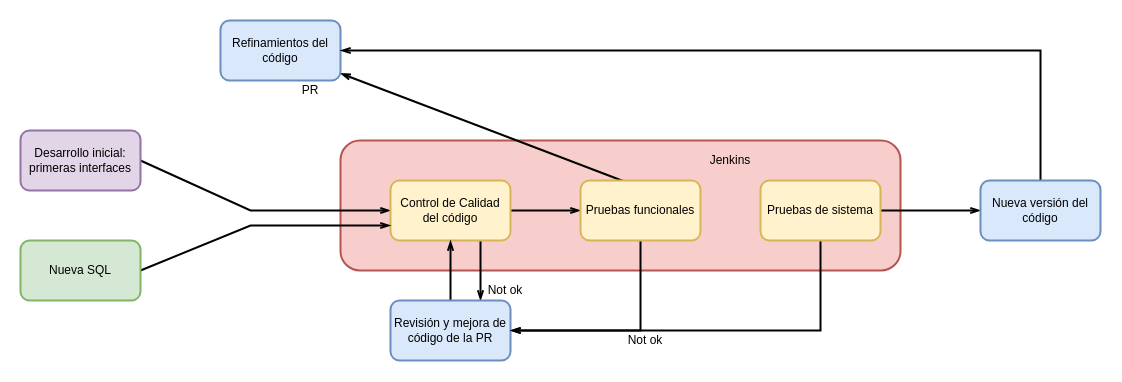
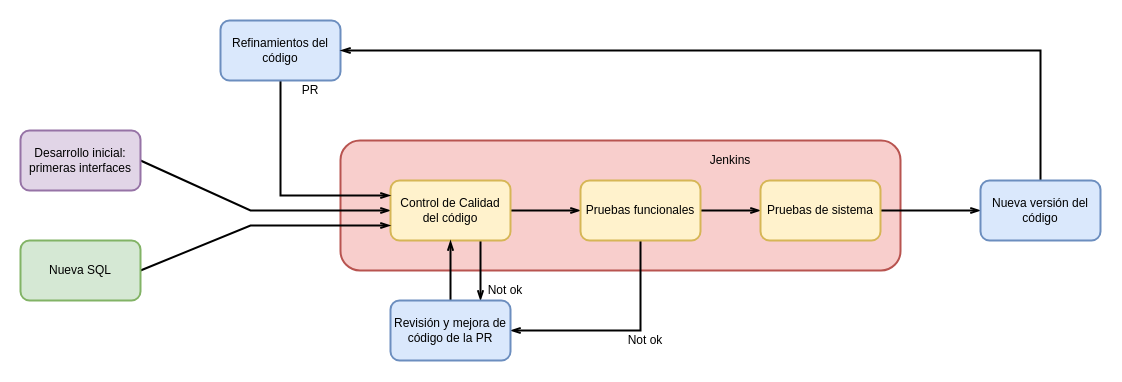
  <mxCell id="0" style=";html=1;" />
  <mxCell id="1" style=";html=1;" parent="0" />
  <mxCell id="2" value="" style="rounded=1;whiteSpace=wrap;html=1;fillColor=#f8cecc;strokeColor=#b85450;strokeWidth=2;" vertex="1" parent="1"><mxGeometry x="340" y="140" width="560" height="130" as="geometry" /></mxCell>
  <mxCell id="3" style="edgeStyle=none;rounded=0;orthogonalLoop=1;jettySize=auto;html=1;exitX=1;exitY=0.5;exitDx=0;exitDy=0;entryX=0;entryY=0.5;entryDx=0;entryDy=0;endArrow=openThin;endFill=0;strokeWidth=2;" edge="1" parent="1" source="4" target="7"><mxGeometry relative="1" as="geometry"><Array as="points"><mxPoint x="250" y="210" /></Array></mxGeometry></mxCell>
  <mxCell id="4" value="Desarrollo inicial:&lt;br&gt;primeras interfaces&lt;br&gt;" style="rounded=1;whiteSpace=wrap;html=1;strokeWidth=2;strokeColor=#9673a6;fillColor=#e1d5e7;" vertex="1" parent="1"><mxGeometry x="20" y="130" width="120" height="60" as="geometry" /></mxCell>
  <mxCell id="5" style="edgeStyle=none;rounded=0;orthogonalLoop=1;jettySize=auto;html=1;exitX=1;exitY=0.5;exitDx=0;exitDy=0;entryX=0;entryY=0.5;entryDx=0;entryDy=0;endArrow=openThin;endFill=0;strokeWidth=2;" edge="1" parent="1" source="7" target="12"><mxGeometry relative="1" as="geometry" /></mxCell>
  <mxCell id="6" style="edgeStyle=none;rounded=0;orthogonalLoop=1;jettySize=auto;html=1;exitX=0.75;exitY=1;exitDx=0;exitDy=0;entryX=0.75;entryY=0;entryDx=0;entryDy=0;endArrow=openThin;endFill=0;strokeWidth=2;" edge="1" parent="1" source="7" target="17"><mxGeometry relative="1" as="geometry" /></mxCell>
  <mxCell id="7" value="Control de Calidad del código" style="rounded=1;whiteSpace=wrap;html=1;strokeWidth=2;strokeColor=#d6b656;fillColor=#fff2cc;" vertex="1" parent="1"><mxGeometry x="390" y="180" width="120" height="60" as="geometry" /></mxCell>
  <mxCell id="8" style="edgeStyle=none;rounded=0;orthogonalLoop=1;jettySize=auto;html=1;exitX=1;exitY=0.5;exitDx=0;exitDy=0;entryX=0;entryY=0.75;entryDx=0;entryDy=0;endArrow=openThin;endFill=0;strokeWidth=2;" edge="1" parent="1" source="9" target="7"><mxGeometry relative="1" as="geometry"><Array as="points"><mxPoint x="250" y="225" /></Array></mxGeometry></mxCell>
  <mxCell id="9" value="Nueva SQL" style="rounded=1;whiteSpace=wrap;html=1;strokeWidth=2;strokeColor=#82b366;fillColor=#d5e8d4;" vertex="1" parent="1"><mxGeometry x="20" y="240" width="120" height="60" as="geometry" /></mxCell>
  <mxCell id="10" style="edgeStyle=none;rounded=0;orthogonalLoop=1;jettySize=auto;html=1;exitX=0.5;exitY=1;exitDx=0;exitDy=0;entryX=1;entryY=0.5;entryDx=0;entryDy=0;endArrow=openThin;endFill=0;strokeWidth=2;" edge="1" parent="1" source="12" target="17"><mxGeometry relative="1" as="geometry"><Array as="points"><mxPoint x="640" y="330" /></Array></mxGeometry></mxCell>
- <mxCell id="11" style="edgeStyle=none;rounded=0;orthogonalLoop=1;jettySize=auto;html=1;exitX=1;exitY=0.5;exitDx=0;exitDy=0;endArrow=openThin;endFill=0;strokeWidth=2;" edge="1" parent="1" source="12" target="14"><mxGeometry relative="1" as="geometry" /></mxCell>
+ <mxCell id="11" style="edgeStyle=none;rounded=0;orthogonalLoop=1;jettySize=auto;html=1;exitX=1;exitY=0.5;exitDx=0;exitDy=0;entryX=0;entryY=0.5;entryDx=0;entryDy=0;endArrow=openThin;endFill=0;strokeWidth=2;" edge="1" parent="1" source="12" target="23"><mxGeometry relative="1" as="geometry" /></mxCell>
  <mxCell id="12" value="Pruebas funcionales" style="rounded=1;whiteSpace=wrap;html=1;strokeWidth=2;strokeColor=#d6b656;fillColor=#fff2cc;" vertex="1" parent="1"><mxGeometry x="580" y="180" width="120" height="60" as="geometry" /></mxCell>
+ <mxCell id="13" style="edgeStyle=none;rounded=0;orthogonalLoop=1;jettySize=auto;html=1;exitX=0.5;exitY=1;exitDx=0;exitDy=0;entryX=0;entryY=0.25;entryDx=0;entryDy=0;endArrow=openThin;endFill=0;strokeWidth=2;" edge="1" parent="1" source="14" target="7"><mxGeometry relative="1" as="geometry"><Array as="points"><mxPoint x="280" y="195" /></Array></mxGeometry></mxCell>
  <mxCell id="14" value="Refinamientos del código" style="rounded=1;whiteSpace=wrap;html=1;strokeWidth=2;strokeColor=#6c8ebf;fillColor=#dae8fc;" vertex="1" parent="1"><mxGeometry x="220" y="20" width="120" height="60" as="geometry" /></mxCell>
  <mxCell id="15" value="PR" style="text;html=1;strokeColor=none;fillColor=none;align=center;verticalAlign=middle;whiteSpace=wrap;rounded=0;" vertex="1" parent="1"><mxGeometry x="290" y="80" width="40" height="20" as="geometry" /></mxCell>
  <mxCell id="16" style="edgeStyle=none;rounded=0;orthogonalLoop=1;jettySize=auto;html=1;exitX=0.5;exitY=0;exitDx=0;exitDy=0;entryX=0.5;entryY=1;entryDx=0;entryDy=0;endArrow=openThin;endFill=0;strokeWidth=2;" edge="1" parent="1" source="17" target="7"><mxGeometry relative="1" as="geometry" /></mxCell>
  <mxCell id="17" value="Revisión y mejora de código de la PR" style="rounded=1;whiteSpace=wrap;html=1;strokeWidth=2;strokeColor=#6c8ebf;fillColor=#dae8fc;" vertex="1" parent="1"><mxGeometry x="390" y="300" width="120" height="60" as="geometry" /></mxCell>
  <mxCell id="18" value="Jenkins" style="text;html=1;strokeColor=none;fillColor=none;align=center;verticalAlign=middle;whiteSpace=wrap;rounded=0;" vertex="1" parent="1"><mxGeometry x="710" y="150" width="40" height="20" as="geometry" /></mxCell>
  <mxCell id="19" value="Not ok" style="text;html=1;strokeColor=none;fillColor=none;align=center;verticalAlign=middle;whiteSpace=wrap;rounded=0;" vertex="1" parent="1"><mxGeometry x="470" y="280" width="70" height="20" as="geometry" /></mxCell>
  <mxCell id="20" value="Not ok" style="text;html=1;strokeColor=none;fillColor=none;align=center;verticalAlign=middle;whiteSpace=wrap;rounded=0;" vertex="1" parent="1"><mxGeometry x="610" y="330" width="70" height="20" as="geometry" /></mxCell>
- <mxCell id="21" style="edgeStyle=none;rounded=0;orthogonalLoop=1;jettySize=auto;html=1;exitX=0.5;exitY=1;exitDx=0;exitDy=0;entryX=1;entryY=0.5;entryDx=0;entryDy=0;endArrow=openThin;endFill=0;strokeWidth=2;" edge="1" parent="1" source="23" target="17"><mxGeometry relative="1" as="geometry"><Array as="points"><mxPoint x="820" y="330" /></Array></mxGeometry></mxCell>
  <mxCell id="22" style="edgeStyle=none;rounded=0;orthogonalLoop=1;jettySize=auto;html=1;exitX=1;exitY=0.5;exitDx=0;exitDy=0;endArrow=openThin;endFill=0;entryX=0;entryY=0.5;entryDx=0;entryDy=0;strokeWidth=2;" edge="1" parent="1" source="23" target="25"><mxGeometry relative="1" as="geometry"><mxPoint x="970" y="210" as="targetPoint" /></mxGeometry></mxCell>
  <mxCell id="23" value="Pruebas de sistema" style="rounded=1;whiteSpace=wrap;html=1;strokeWidth=2;strokeColor=#d6b656;fillColor=#fff2cc;" vertex="1" parent="1"><mxGeometry x="760" y="180" width="120" height="60" as="geometry" /></mxCell>
  <mxCell id="24" style="edgeStyle=none;rounded=0;orthogonalLoop=1;jettySize=auto;html=1;exitX=0.5;exitY=0;exitDx=0;exitDy=0;entryX=1;entryY=0.5;entryDx=0;entryDy=0;endArrow=openThin;endFill=0;strokeWidth=2;" edge="1" parent="1" source="25" target="14"><mxGeometry relative="1" as="geometry"><Array as="points"><mxPoint x="1040" y="50" /></Array></mxGeometry></mxCell>
  <mxCell id="25" value="Nueva versión del código" style="rounded=1;whiteSpace=wrap;html=1;strokeWidth=2;strokeColor=#6c8ebf;fillColor=#dae8fc;" vertex="1" parent="1"><mxGeometry x="980" y="180" width="120" height="60" as="geometry" /></mxCell>
